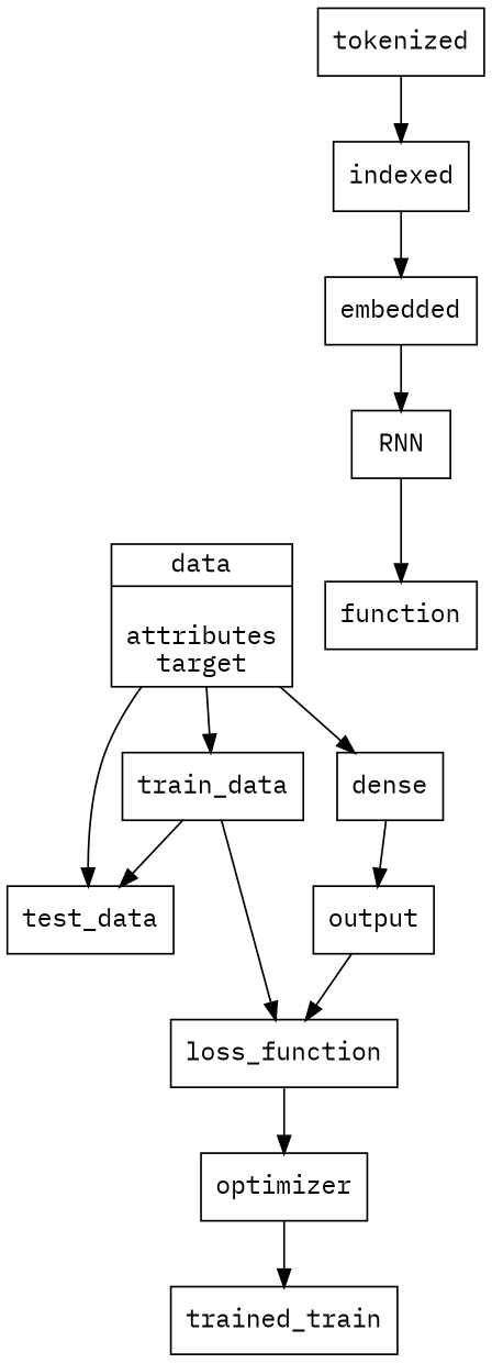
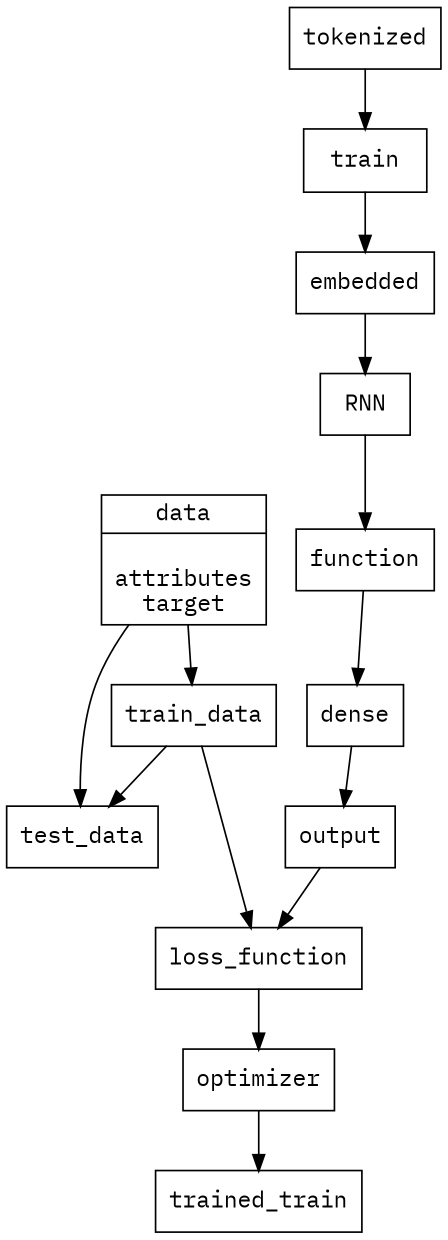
  digraph {
    fontname="IBM Plex Mono"
    node [fontname="IBM Plex Mono" shape=record]
    edge [fontname="IBM Plex Mono"]
    n1 [label="{data|\lattributes\ltarget}"]
    test_data
    train_data
    loss_function
    tokenized
-   indexed
+   indexed [label=train]
    optimizer
    embedded
    RNN
    n10 [label=function]
    dense
    output
    n13 [label=trained_train]
    n1 -> test_data
    n1 -> train_data
    train_data -> test_data
    train_data -> loss_function
    loss_function -> optimizer
    tokenized -> indexed
    indexed -> embedded
    optimizer -> n13
    embedded -> RNN
    RNN -> n10
-   n1 -> dense
+   n10 -> dense
    dense -> output
    output -> loss_function
  }
